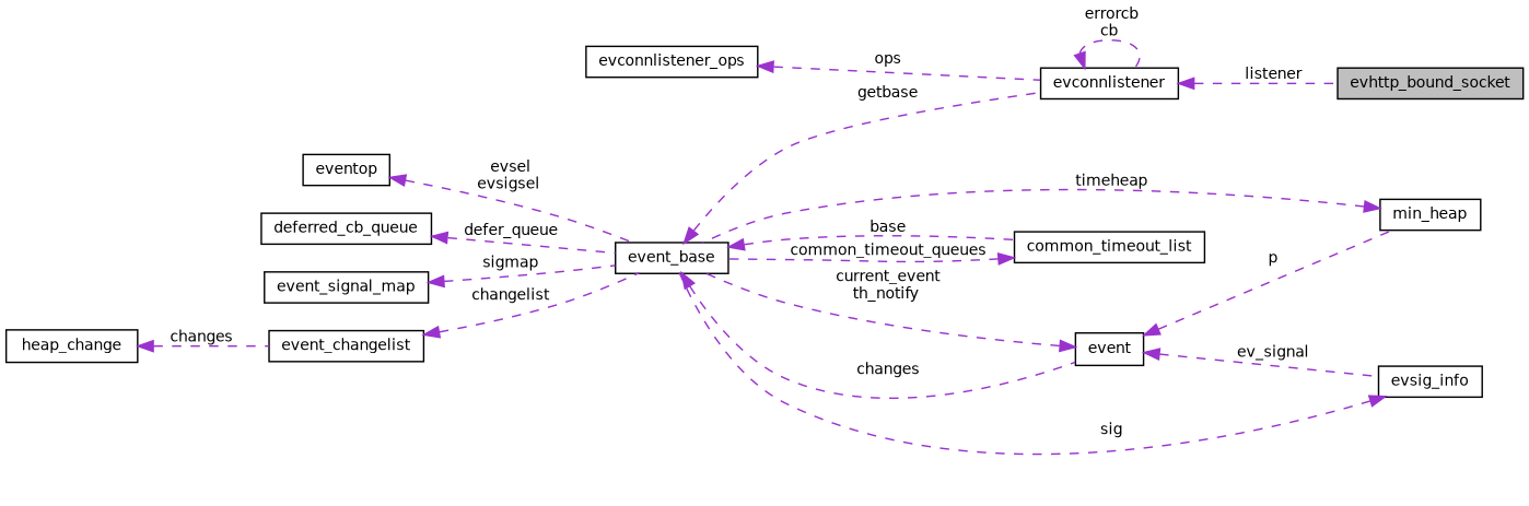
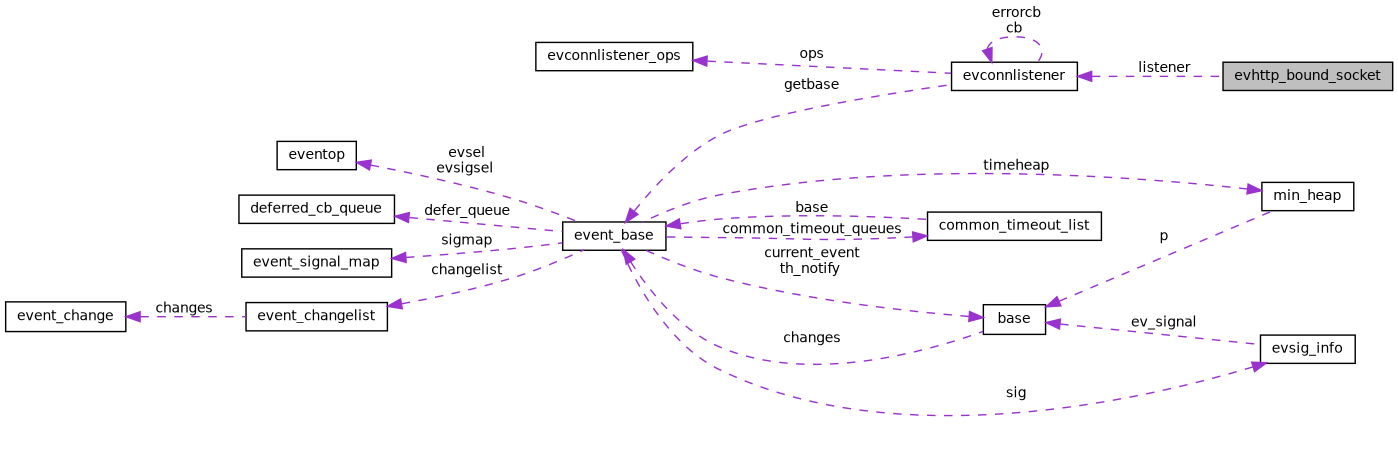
  digraph {
    rankdir=LR
    node [color=black fillcolor=white fontname=Helvetica fontsize=10 shape=record style=filled]
    edge [color=darkorchid3 dir=back fontname=Helvetica fontsize=10 labelfontname=Helvetica labelfontsize=10 style=dashed]
    n1 [fillcolor=grey75 fontcolor=black height=0.2 label=evhttp_bound_socket width=0.4]
    n2 [height=0.2 label=evconnlistener width=0.4]
    n3 [height=0.2 label=evconnlistener_ops width=0.4]
    n4 [height=0.2 label=event_base width=0.4]
-   n5 [height=0.2 label=event width=0.4]
+   n5 [height=0.2 label=base width=0.4]
    n6 [height=0.2 label=common_timeout_list width=0.4]
    n7 [height=0.2 label=evsig_info width=0.4]
    n8 [height=0.2 label=min_heap width=0.4]
    n9 [height=0.2 label=eventop width=0.4]
    n10 [height=0.2 label=deferred_cb_queue width=0.4]
    n11 [height=0.2 label=event_signal_map width=0.4]
    n12 [height=0.2 label=event_changelist width=0.4]
-   n13 [height=0.2 label=heap_change width=0.4]
+   n13 [height=0.2 label=event_change width=0.4]
    n2 -> n1 [label=" listener"]
    n2 -> n2 [label=" errorcb\ncb"]
    n3 -> n2 [label=" ops"]
    n4 -> n2 [label=" getbase"]
    n4 -> n5 [label=" changes"]
    n4 -> n6 [label=" base"]
    n5 -> n4 [label=" current_event\nth_notify"]
    n5 -> n7 [label=" ev_signal"]
    n5 -> n8 [label=" p"]
    n6 -> n4 [label=" common_timeout_queues"]
    n7 -> n4 [label=" sig"]
    n8 -> n4 [label=" timeheap"]
    n9 -> n4 [label=" evsel\nevsigsel"]
    n10 -> n4 [label=" defer_queue"]
    n11 -> n4 [label=" sigmap"]
    n12 -> n4 [label=" changelist"]
    n13 -> n12 [label=" changes"]
  }
